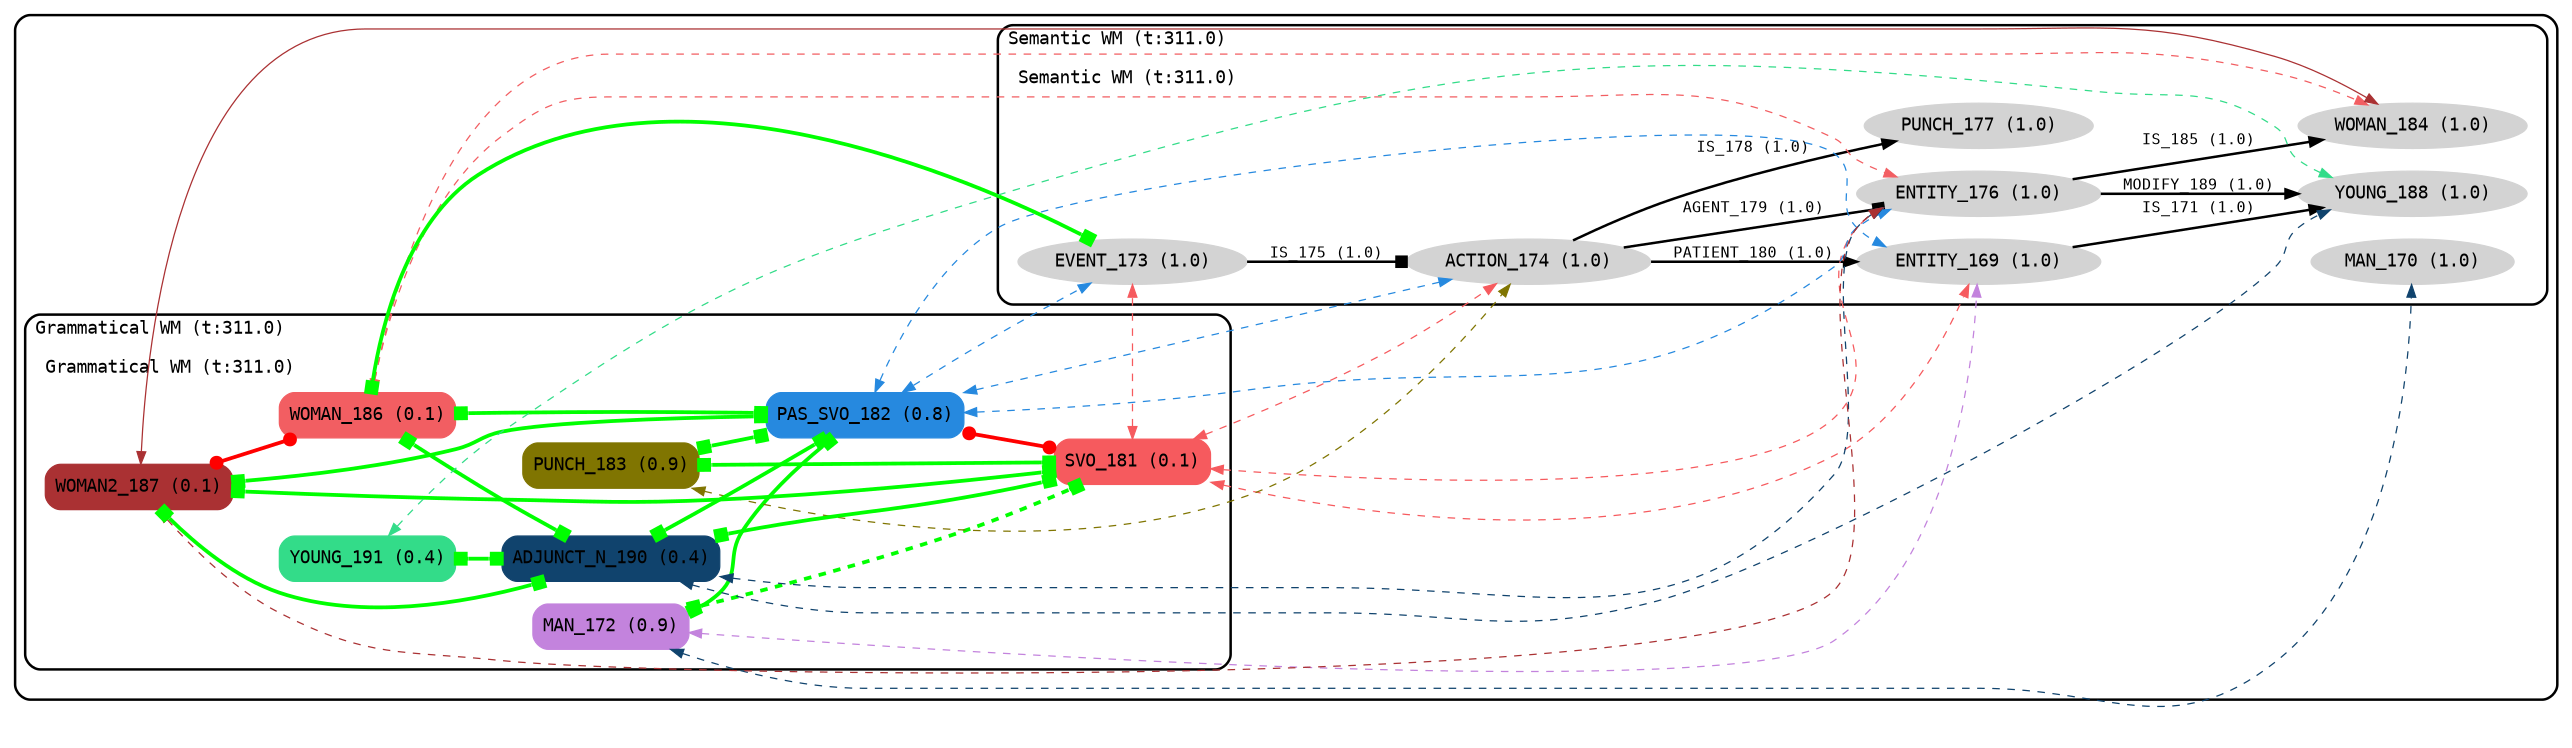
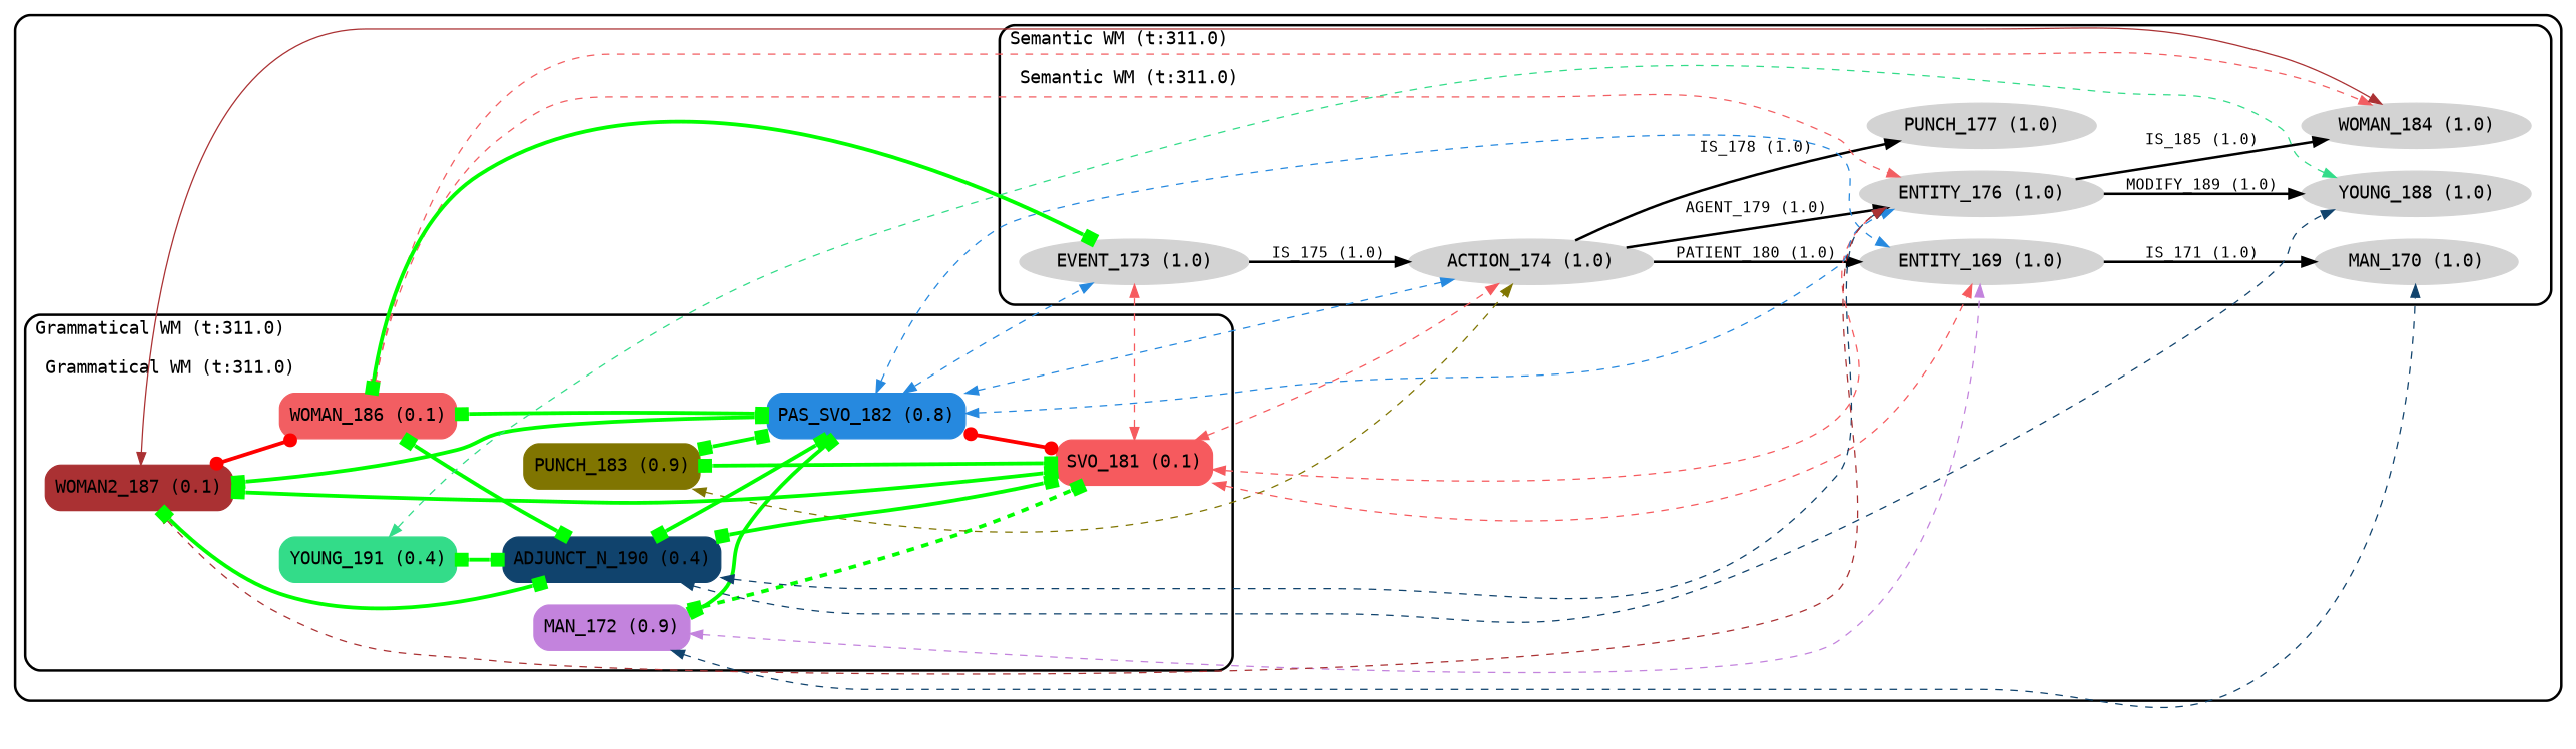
  digraph {
    compound=true
    fontname=Inter
    labeljust=l
    penwidth=2
    rankdir=LR
    style=rounded
    node [color=lightgrey fillcolor=lightgrey fontname=Inter fontsize=14 shape=oval style=filled]
    edge [fontname=Inter style=dashed color=green dir=both splines=spline]
    n1 [label=<<FONT FACE="consolas">MAN_170 (1.0)</FONT>>]
    n2 [label=<<FONT FACE="consolas">YOUNG_188 (1.0)</FONT>>]
    n3 [label=<<FONT FACE="consolas">PUNCH_177 (1.0)</FONT>>]
    n4 [label=<<FONT FACE="consolas">ENTITY_169 (1.0)</FONT>>]
    n5 [label=<<FONT FACE="consolas">WOMAN_184 (1.0)</FONT>>]
    n6 [label=<<FONT FACE="consolas">ACTION_174 (1.0)</FONT>>]
    n7 [label=<<FONT FACE="consolas">ENTITY_176 (1.0)</FONT>>]
    n8 [label=<<FONT FACE="consolas">EVENT_173 (1.0)</FONT>>]
    n9 [color="#c383dd" fillcolor="#c383dd" label=<<FONT FACE="consolas">MAN_172 (0.9)</FONT>> shape=box style="filled, rounded"]
    n10 [color="#f65a5e" fillcolor="#f65a5e" label=<<FONT FACE="consolas">SVO_181 (0.1)</FONT>> shape=box style="filled, rounded"]
    n11 [color="#2689df" fillcolor="#2689df" label=<<FONT FACE="consolas">PAS_SVO_182 (0.8)</FONT>> shape=box style="filled, rounded"]
    n12 [color="#807501" fillcolor="#807501" label=<<FONT FACE="consolas">PUNCH_183 (0.9)</FONT>> shape=box style="filled, rounded"]
    n13 [color="#f25e62" fillcolor="#f25e62" label=<<FONT FACE="consolas">WOMAN_186 (0.1)</FONT>> shape=box style="filled, rounded"]
    n14 [color="#10436d" fillcolor="#10436d" label=<<FONT FACE="consolas">ADJUNCT_N_190 (0.4)</FONT>> shape=box style="filled, rounded"]
    n15 [color="#aa3133" fillcolor="#aa3133" label=<<FONT FACE="consolas">WOMAN2_187 (0.1)</FONT>> shape=box style="filled, rounded"]
    n16 [color="#33dc89" fillcolor="#33dc89" label=<<FONT FACE="consolas">YOUNG_191 (0.4)</FONT>> shape=box style="filled, rounded"]
    subgraph cluster_1 {
      subgraph cluster_2 {
        label=<<FONT FACE="consolas">Semantic WM (t:311.0)</FONT>>
        subgraph cluster_3 {
          color=white
          fillcolor=white
          label=<<FONT FACE="consolas">Semantic WM (t:311.0)</FONT>>
          n1
          n2
          n3
          n4
          n5
          n6
          n7
          n8
        }
      }
      subgraph cluster_4 {
        label=<<FONT FACE="consolas">Grammatical WM (t:311.0)</FONT>>
        subgraph cluster_5 {
          color=white
          fill=white
          label=<<FONT FACE="consolas">Grammatical WM (t:311.0)</FONT>>
          n9
          n10
          n11
          n12
          n13
          n14
          n15
          n16
        }
      }
    }
-   n4 -> n2 [fontsize=12 label=<<FONT FACE="consolas">IS_171 (1.0)</FONT>> penwidth=2 style=filled color="" dir="" splines=""]
+   n4 -> n1 [fontsize=12 label=<<FONT FACE="consolas">IS_171 (1.0)</FONT>> penwidth=2 style=filled color="" dir="" splines=""]
    n6 -> n3 [fontsize=12 label=<<FONT FACE="consolas">IS_178 (1.0)</FONT>> penwidth=2 style=filled color="" dir="" splines=""]
    n6 -> n4 [fontsize=12 label=<<FONT FACE="consolas">PATIENT_180 (1.0)</FONT>> penwidth=2 style=filled color="" dir="" splines=""]
-   n6 -> n7 [fontsize=12 label=<<FONT FACE="consolas">AGENT_179 (1.0)</FONT>> penwidth=2 style=filled arrowhead=box color="" dir="" splines=""]
+   n6 -> n7 [fontsize=12 label=<<FONT FACE="consolas">AGENT_179 (1.0)</FONT>> penwidth=2 style=filled color="" dir="" splines=""]
    n7 -> n2 [fontsize=12 label=<<FONT FACE="consolas">MODIFY_189 (1.0)</FONT>> penwidth=2 style=filled color="" dir="" splines=""]
    n7 -> n5 [fontsize=12 label=<<FONT FACE="consolas">IS_185 (1.0)</FONT>> penwidth=2 style=filled color="" dir="" splines=""]
-   n8 -> n6 [fontsize=12 label=<<FONT FACE="consolas">IS_175 (1.0)</FONT>> penwidth=2 style=filled arrowhead=box color="" dir="" splines=""]
+   n8 -> n6 [fontsize=12 label=<<FONT FACE="consolas">IS_175 (1.0)</FONT>> penwidth=2 style=filled color="" dir="" splines=""]
    n9 -> n1 [color="#10436d"]
    n9 -> n4 [color="#c383dd"]
    n9 -> n10 [arrowhead=box arrowtail=box penwidth=3]
    n9 -> n11 [arrowhead=box arrowtail=box penwidth=3 style=""]
    n10 -> n4 [color="#f65a5e"]
    n10 -> n6 [color="#f65a5e"]
    n10 -> n7 [color="#f65a5e"]
    n10 -> n8 [color="#f65a5e"]
    n11 -> n4 [color="#2689df"]
    n11 -> n6 [color="#2689df"]
    n11 -> n7 [color="#2689df"]
    n11 -> n8 [color="#2689df"]
    n11 -> n10 [arrowhead=dot arrowtail=dot color=red penwidth=3 style=""]
    n12 -> n6 [color="#807501"]
    n12 -> n10 [arrowhead=box arrowtail=box penwidth=3 style=""]
    n12 -> n11 [arrowhead=box arrowtail=box penwidth=3 style=""]
    n13 -> n5 [color="#f25e62"]
    n13 -> n7 [color="#f25e62"]
    n13 -> n8 [arrowhead=box arrowtail=box penwidth=3 style=""]
    n13 -> n11 [arrowhead=box arrowtail=box penwidth=3 style=""]
    n13 -> n14 [arrowhead=box arrowtail=box penwidth=3 style=""]
    n14 -> n2 [color="#10436d"]
    n14 -> n7 [color="#10436d"]
    n14 -> n10 [arrowhead=box arrowtail=box penwidth=3 style=""]
    n14 -> n11 [arrowhead=box arrowtail=box penwidth=3 style=""]
    n15 -> n5 [color="#aa3133" style=solid]
    n15 -> n7 [color="#aa3133"]
    n15 -> n10 [arrowhead=box arrowtail=box penwidth=3 style=""]
    n15 -> n11 [arrowhead=box arrowtail=box penwidth=3 style=""]
    n15 -> n13 [arrowhead=dot arrowtail=dot color=red penwidth=3 style=""]
    n15 -> n14 [arrowhead=box arrowtail=box penwidth=3 style=""]
    n16 -> n2 [color="#33dc89"]
    n16 -> n14 [arrowhead=box arrowtail=box penwidth=3 style=""]
  }
